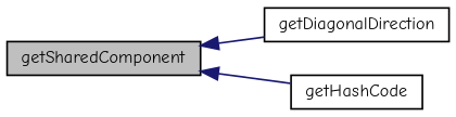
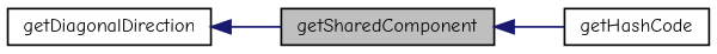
  digraph {
    fontname="Comic Neue"
    rankdir=LR
    node [color=black fillcolor=white fontname="Comic Neue" fontsize=10 shape=record style=filled]
    edge [color=midnightblue dir=back fontname="Comic Neue" fontsize=10 labelfontname=Helvetica labelfontsize=10 style=solid]
    n1 [fillcolor=grey75 fontcolor=black height=0.2 label=getSharedComponent width=0.4]
    n2 [height=0.2 label=getDiagonalDirection width=0.4]
    n3 [height=0.2 label=getHashCode width=0.4]
-   n1 -> n2
+   n2 -> n1
    n1 -> n3
  }
